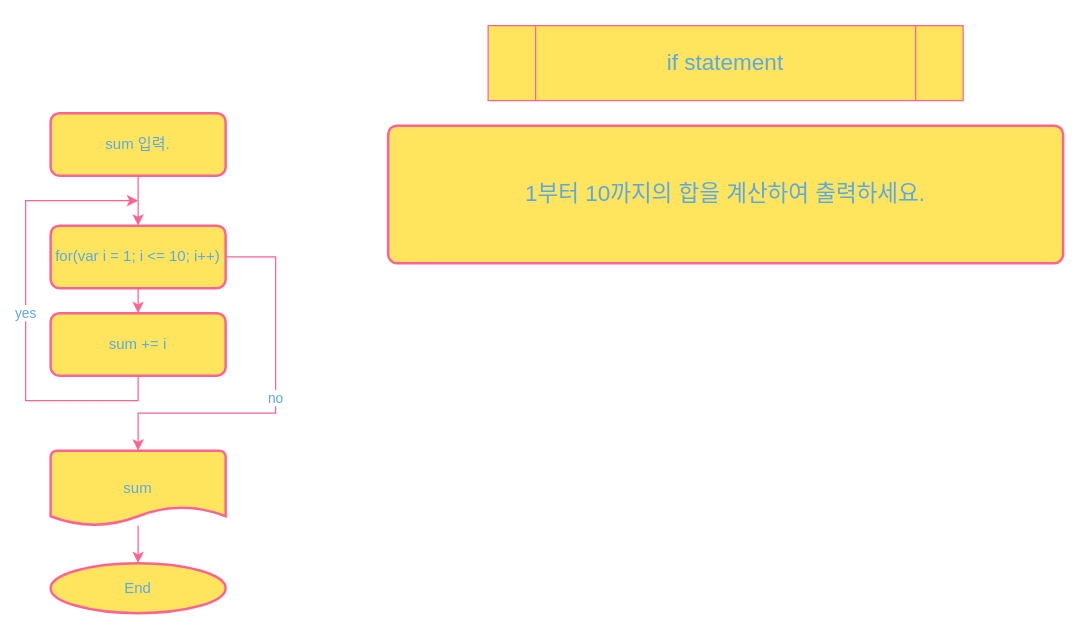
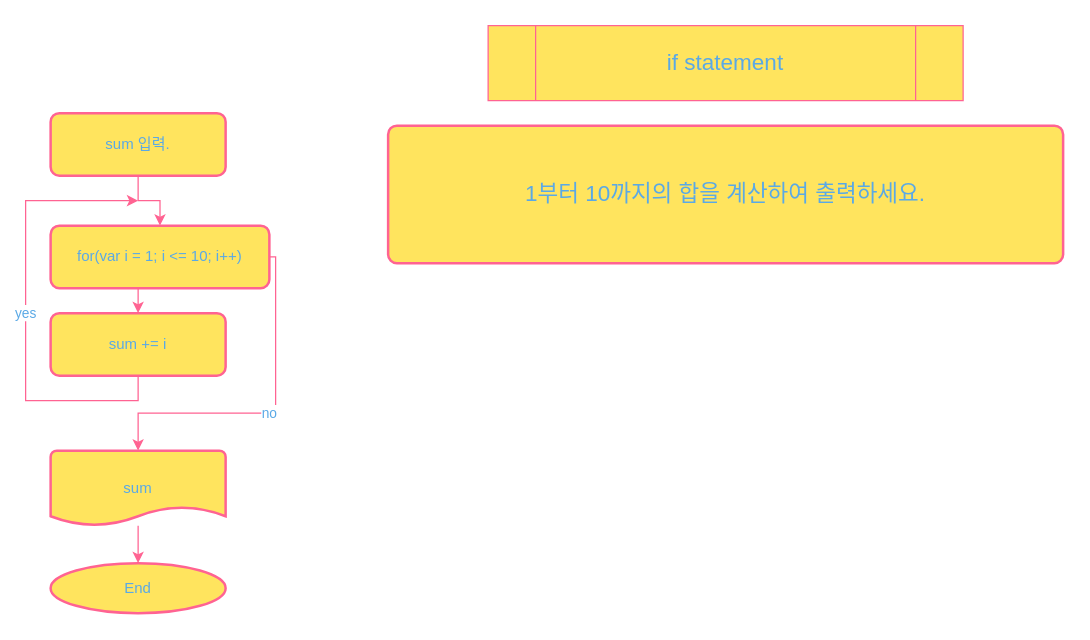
  <mxCell id="0" />
  <mxCell id="1" parent="0" />
  <mxCell id="2" value="if statement" style="shape=process;whiteSpace=wrap;html=1;backgroundOutline=1;fillColor=#FFE45E;strokeColor=#FF6392;fontSize=18;fontColor=#5AA9E6;" vertex="1" parent="1"><mxGeometry x="390" y="20" width="380" height="60" as="geometry" /></mxCell>
  <mxCell id="3" value="1부터 10까지의 합을 계산하여 출력하세요." style="rounded=1;whiteSpace=wrap;html=1;absoluteArcSize=1;arcSize=14;strokeWidth=2;fontSize=18;fillColor=#FFE45E;strokeColor=#FF6392;fontColor=#5AA9E6;" vertex="1" parent="1"><mxGeometry x="310" y="100" width="540" height="110" as="geometry" /></mxCell>
  <mxCell id="4" value="End" style="strokeWidth=2;html=1;shape=mxgraph.flowchart.start_1;whiteSpace=wrap;fillColor=#FFE45E;strokeColor=#FF6392;fontColor=#5AA9E6;" vertex="1" parent="1"><mxGeometry x="40" y="450" width="140" height="40" as="geometry" /></mxCell>
  <mxCell id="5" style="edgeStyle=orthogonalEdgeStyle;rounded=0;orthogonalLoop=1;jettySize=auto;html=1;exitX=0.5;exitY=1;exitDx=0;exitDy=0;entryX=0.5;entryY=0;entryDx=0;entryDy=0;strokeColor=#FF6392;fontColor=#5AA9E6;" edge="1" parent="1" source="6" target="9"><mxGeometry relative="1" as="geometry" /></mxCell>
  <mxCell id="6" value="sum 입력." style="rounded=1;whiteSpace=wrap;html=1;absoluteArcSize=1;arcSize=14;strokeWidth=2;fillColor=#FFE45E;strokeColor=#FF6392;fontColor=#5AA9E6;" vertex="1" parent="1"><mxGeometry x="40" y="90" width="140" height="50" as="geometry" /></mxCell>
  <mxCell id="7" style="edgeStyle=orthogonalEdgeStyle;rounded=0;orthogonalLoop=1;jettySize=auto;html=1;exitX=0.5;exitY=1;exitDx=0;exitDy=0;entryX=0.5;entryY=0;entryDx=0;entryDy=0;strokeColor=#FF6392;fontColor=#5AA9E6;" edge="1" parent="1" source="9" target="11"><mxGeometry relative="1" as="geometry" /></mxCell>
  <mxCell id="8" value="no" style="edgeStyle=orthogonalEdgeStyle;rounded=0;orthogonalLoop=1;jettySize=auto;html=1;entryX=0.5;entryY=0;entryDx=0;entryDy=0;entryPerimeter=0;strokeColor=#FF6392;fontColor=#5AA9E6;" edge="1" parent="1" source="9" target="13"><mxGeometry relative="1" as="geometry"><Array as="points"><mxPoint x="220" y="205" /><mxPoint x="220" y="330" /><mxPoint x="110" y="330" /></Array></mxGeometry></mxCell>
- <mxCell id="9" value="for(var i = 1; i &amp;lt;= 10; i++)" style="rounded=1;whiteSpace=wrap;html=1;absoluteArcSize=1;arcSize=14;strokeWidth=2;fillColor=#FFE45E;strokeColor=#FF6392;fontColor=#5AA9E6;" vertex="1" parent="1"><mxGeometry x="40" y="180" width="140" height="50" as="geometry" /></mxCell>
+ <mxCell id="9" value="for(var i = 1; i &amp;lt;= 10; i++)" style="rounded=1;whiteSpace=wrap;html=1;absoluteArcSize=1;arcSize=14;strokeWidth=2;fillColor=#FFE45E;strokeColor=#FF6392;fontColor=#5AA9E6;" vertex="1" parent="1"><mxGeometry x="40" y="180" width="175" height="50" as="geometry" /></mxCell>
  <mxCell id="10" value="yes" style="edgeStyle=orthogonalEdgeStyle;rounded=0;orthogonalLoop=1;jettySize=auto;html=1;strokeColor=#FF6392;fontColor=#5AA9E6;" edge="1" parent="1" source="11"><mxGeometry relative="1" as="geometry"><mxPoint x="110" y="160" as="targetPoint" /><Array as="points"><mxPoint x="110" y="320" /><mxPoint x="20" y="320" /><mxPoint x="20" y="160" /></Array></mxGeometry></mxCell>
  <mxCell id="11" value="sum += i" style="rounded=1;whiteSpace=wrap;html=1;absoluteArcSize=1;arcSize=14;strokeWidth=2;fillColor=#FFE45E;strokeColor=#FF6392;fontColor=#5AA9E6;" vertex="1" parent="1"><mxGeometry x="40" y="250" width="140" height="50" as="geometry" /></mxCell>
  <mxCell id="12" value="" style="edgeStyle=orthogonalEdgeStyle;curved=0;rounded=1;sketch=0;orthogonalLoop=1;jettySize=auto;html=1;fontColor=#5AA9E6;strokeColor=#FF6392;fillColor=#FFE45E;" edge="1" parent="1" source="13" target="4"><mxGeometry relative="1" as="geometry" /></mxCell>
  <mxCell id="13" value="sum" style="strokeWidth=2;html=1;shape=mxgraph.flowchart.document2;whiteSpace=wrap;size=0.25;fillColor=#FFE45E;strokeColor=#FF6392;fontColor=#5AA9E6;" vertex="1" parent="1"><mxGeometry x="40" y="360" width="140" height="60" as="geometry" /></mxCell>
